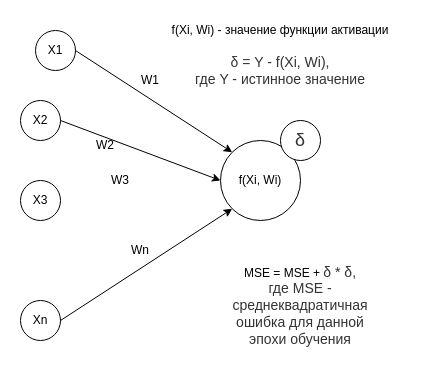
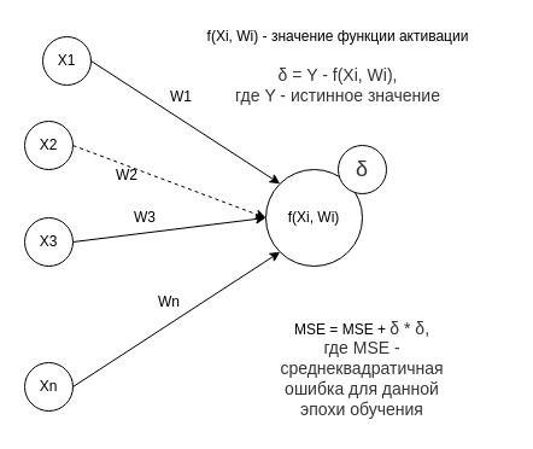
  <mxCell id="0" />
  <mxCell id="1" parent="0" />
  <mxCell id="2" value="X1" style="ellipse;whiteSpace=wrap;html=1;aspect=fixed;" parent="1" vertex="1"><mxGeometry x="35" y="30" width="40" height="40" as="geometry" /></mxCell>
  <mxCell id="3" value="X2" style="ellipse;whiteSpace=wrap;html=1;aspect=fixed;" parent="1" vertex="1"><mxGeometry x="20" y="100" width="40" height="40" as="geometry" /></mxCell>
  <mxCell id="4" value="X3" style="ellipse;whiteSpace=wrap;html=1;aspect=fixed;" parent="1" vertex="1"><mxGeometry x="20" y="180" width="40" height="40" as="geometry" /></mxCell>
  <mxCell id="5" value="Xn" style="ellipse;whiteSpace=wrap;html=1;aspect=fixed;" parent="1" vertex="1"><mxGeometry x="20" y="300" width="40" height="40" as="geometry" /></mxCell>
  <mxCell id="6" value="f(Xi, Wi)" style="ellipse;whiteSpace=wrap;html=1;aspect=fixed;" parent="1" vertex="1"><mxGeometry x="220" y="140" width="80" height="80" as="geometry" /></mxCell>
  <mxCell id="7" value="" style="endArrow=classic;html=1;entryX=0;entryY=0;entryDx=0;entryDy=0;exitX=1;exitY=0.5;exitDx=0;exitDy=0;" parent="1" source="2" target="6" edge="1"><mxGeometry width="50" height="50" relative="1" as="geometry"><mxPoint x="130" y="110" as="sourcePoint" /><mxPoint x="180" y="60" as="targetPoint" /></mxGeometry></mxCell>
- <mxCell id="8" value="" style="endArrow=classic;html=1;entryX=0;entryY=0.5;entryDx=0;entryDy=0;exitX=1;exitY=0.5;exitDx=0;exitDy=0;" parent="1" source="3" target="6" edge="1"><mxGeometry width="50" height="50" relative="1" as="geometry"><mxPoint x="70" y="320" as="sourcePoint" /><mxPoint x="120" y="270" as="targetPoint" /></mxGeometry></mxCell>
+ <mxCell id="8" value="" style="endArrow=classic;html=1;entryX=0;entryY=0.5;entryDx=0;entryDy=0;exitX=1;exitY=0.5;exitDx=0;exitDy=0;dashed=1;" parent="1" source="3" target="6" edge="1"><mxGeometry width="50" height="50" relative="1" as="geometry"><mxPoint x="70" y="320" as="sourcePoint" /><mxPoint x="120" y="270" as="targetPoint" /></mxGeometry></mxCell>
+ <mxCell id="9" value="" style="endArrow=classic;html=1;entryX=0;entryY=0.5;entryDx=0;entryDy=0;exitX=1;exitY=0.5;exitDx=0;exitDy=0;" parent="1" source="4" target="6" edge="1"><mxGeometry width="50" height="50" relative="1" as="geometry"><mxPoint x="60" y="310" as="sourcePoint" /><mxPoint x="110" y="260" as="targetPoint" /></mxGeometry></mxCell>
  <mxCell id="10" value="" style="endArrow=classic;html=1;entryX=0;entryY=1;entryDx=0;entryDy=0;exitX=1;exitY=0.5;exitDx=0;exitDy=0;" parent="1" source="5" target="6" edge="1"><mxGeometry width="50" height="50" relative="1" as="geometry"><mxPoint x="100" y="330" as="sourcePoint" /><mxPoint x="150" y="280" as="targetPoint" /></mxGeometry></mxCell>
  <mxCell id="11" value="W1" style="text;html=1;strokeColor=none;fillColor=none;align=center;verticalAlign=middle;whiteSpace=wrap;rounded=0;" parent="1" vertex="1"><mxGeometry x="130" y="70" width="40" height="20" as="geometry" /></mxCell>
  <mxCell id="12" value="W2" style="text;html=1;strokeColor=none;fillColor=none;align=center;verticalAlign=middle;whiteSpace=wrap;rounded=0;" parent="1" vertex="1"><mxGeometry x="85" y="135" width="40" height="20" as="geometry" /></mxCell>
  <mxCell id="13" value="W3" style="text;html=1;strokeColor=none;fillColor=none;align=center;verticalAlign=middle;whiteSpace=wrap;rounded=0;" parent="1" vertex="1"><mxGeometry x="100" y="170" width="40" height="20" as="geometry" /></mxCell>
  <mxCell id="14" value="Wn" style="text;html=1;strokeColor=none;fillColor=none;align=center;verticalAlign=middle;whiteSpace=wrap;rounded=0;" parent="1" vertex="1"><mxGeometry x="120" y="240" width="40" height="20" as="geometry" /></mxCell>
  <mxCell id="15" value="f(Xi, Wi) - значение функции активации" style="text;html=1;strokeColor=none;fillColor=none;align=center;verticalAlign=middle;whiteSpace=wrap;rounded=0;" vertex="1" parent="1"><mxGeometry x="140" y="20" width="280" height="20" as="geometry" /></mxCell>
  <mxCell id="16" value="&lt;span style=&quot;color: rgb(51 , 51 , 51) ; font-family: &amp;#34;arial&amp;#34; , &amp;#34;helvetica&amp;#34; , sans-serif ; white-space: normal ; background-color: rgb(255 , 255 , 255)&quot;&gt;&lt;font style=&quot;font-size: 18px&quot;&gt;δ&lt;/font&gt;&lt;/span&gt;" style="ellipse;whiteSpace=wrap;html=1;aspect=fixed;" vertex="1" parent="1"><mxGeometry x="280" y="120" width="40" height="40" as="geometry" /></mxCell>
  <mxCell id="17" value="&lt;span style=&quot;color: rgb(51 , 51 , 51) ; font-family: &amp;#34;arial&amp;#34; , &amp;#34;helvetica&amp;#34; , sans-serif ; background-color: rgb(255 , 255 , 255)&quot;&gt;&lt;font style=&quot;font-size: 14px&quot;&gt;δ = Y - f(Xi, Wi),&lt;br&gt;где Y - истинное значение&lt;br&gt;&lt;/font&gt;&lt;/span&gt;" style="text;html=1;strokeColor=none;fillColor=none;align=center;verticalAlign=middle;whiteSpace=wrap;rounded=0;" vertex="1" parent="1"><mxGeometry x="185" y="60" width="190" height="20" as="geometry" /></mxCell>
  <mxCell id="18" value="MSE = MSE +&amp;nbsp;&lt;span style=&quot;color: rgb(51 , 51 , 51) ; font-family: &amp;#34;arial&amp;#34; , &amp;#34;helvetica&amp;#34; , sans-serif ; font-size: 14px ; background-color: rgb(255 , 255 , 255)&quot;&gt;δ *&amp;nbsp;&lt;/span&gt;&lt;span style=&quot;color: rgb(51 , 51 , 51) ; font-family: &amp;#34;arial&amp;#34; , &amp;#34;helvetica&amp;#34; , sans-serif ; font-size: 14px ; background-color: rgb(255 , 255 , 255)&quot;&gt;δ,&lt;br&gt;где MSE - среднеквадратичная ошибка для данной эпохи обучения&lt;br&gt;&lt;/span&gt;" style="text;html=1;strokeColor=none;fillColor=none;align=center;verticalAlign=middle;whiteSpace=wrap;rounded=0;" vertex="1" parent="1"><mxGeometry x="220" y="260" width="160" height="90" as="geometry" /></mxCell>
